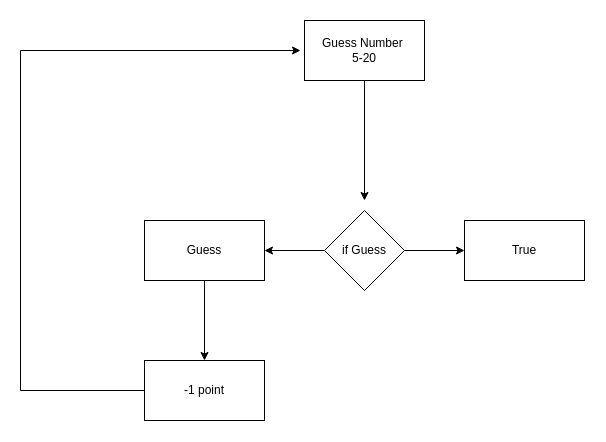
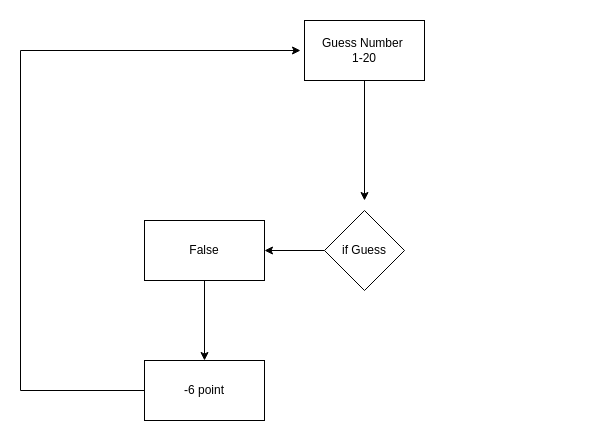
  <mxCell id="0" />
  <mxCell id="1" parent="0" />
- <mxCell id="2" value="Guess Number&amp;nbsp;&lt;br&gt;5-20" style="rounded=0;whiteSpace=wrap;html=1;" vertex="1" parent="1"><mxGeometry x="304" y="20" width="120" height="60" as="geometry" /></mxCell>
+ <mxCell id="2" value="Guess Number&amp;nbsp;&lt;br&gt;1-20" style="rounded=0;whiteSpace=wrap;html=1;" vertex="1" parent="1"><mxGeometry x="304" y="20" width="120" height="60" as="geometry" /></mxCell>
  <mxCell id="3" value="" style="endArrow=classic;html=1;rounded=0;exitX=0.5;exitY=1;exitDx=0;exitDy=0;" edge="1" parent="1" source="2"><mxGeometry width="50" height="50" relative="1" as="geometry"><mxPoint x="340" y="420" as="sourcePoint" /><mxPoint x="364" y="200" as="targetPoint" /></mxGeometry></mxCell>
  <mxCell id="4" value="" style="edgeStyle=orthogonalEdgeStyle;rounded=0;orthogonalLoop=1;jettySize=auto;html=1;" edge="1" parent="1" source="6" target="8"><mxGeometry relative="1" as="geometry" /></mxCell>
- <mxCell id="5" value="" style="edgeStyle=orthogonalEdgeStyle;rounded=0;orthogonalLoop=1;jettySize=auto;html=1;" edge="1" parent="1" source="6" target="9"><mxGeometry relative="1" as="geometry" /></mxCell>
  <mxCell id="6" value="if Guess" style="rhombus;whiteSpace=wrap;html=1;" vertex="1" parent="1"><mxGeometry x="324" y="210" width="80" height="80" as="geometry" /></mxCell>
  <mxCell id="7" value="" style="edgeStyle=orthogonalEdgeStyle;rounded=0;orthogonalLoop=1;jettySize=auto;html=1;" edge="1" parent="1" source="8" target="10"><mxGeometry relative="1" as="geometry" /></mxCell>
- <mxCell id="8" value="Guess" style="whiteSpace=wrap;html=1;" vertex="1" parent="1"><mxGeometry x="144" y="220" width="120" height="60" as="geometry" /></mxCell>
- <mxCell id="9" value="True" style="whiteSpace=wrap;html=1;" vertex="1" parent="1"><mxGeometry x="464" y="220" width="120" height="60" as="geometry" /></mxCell>
- <mxCell id="10" value="-1 point" style="whiteSpace=wrap;html=1;" vertex="1" parent="1"><mxGeometry x="144" y="360" width="120" height="60" as="geometry" /></mxCell>
+ <mxCell id="8" value="False" style="whiteSpace=wrap;html=1;" vertex="1" parent="1"><mxGeometry x="144" y="220" width="120" height="60" as="geometry" /></mxCell>
+ <mxCell id="10" value="-6 point" style="whiteSpace=wrap;html=1;" vertex="1" parent="1"><mxGeometry x="144" y="360" width="120" height="60" as="geometry" /></mxCell>
  <mxCell id="11" value="" style="endArrow=classic;html=1;rounded=0;" edge="1" parent="1" source="10"><mxGeometry width="50" height="50" relative="1" as="geometry"><mxPoint x="360" y="370" as="sourcePoint" /><mxPoint x="300" y="50" as="targetPoint" /><Array as="points"><mxPoint x="20" y="390" /><mxPoint x="20" y="50" /></Array></mxGeometry></mxCell>
